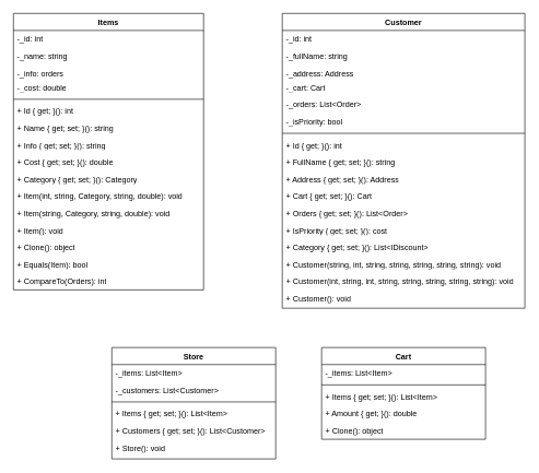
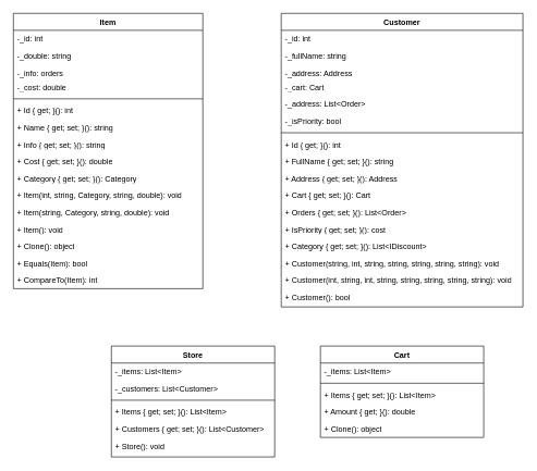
  <mxCell id="0" />
  <mxCell id="1" parent="0" />
- <mxCell id="2" value="Items" style="swimlane;fontStyle=1;align=center;verticalAlign=top;childLayout=stackLayout;horizontal=1;startSize=26;horizontalStack=0;resizeParent=1;resizeLast=0;collapsible=1;marginBottom=0;rounded=0;shadow=0;strokeWidth=1;" parent="1" vertex="1"><mxGeometry x="20" y="20" width="290" height="422" as="geometry"><mxRectangle x="230" y="140" width="160" height="26" as="alternateBounds" /></mxGeometry></mxCell>
+ <mxCell id="2" value="Item" style="swimlane;fontStyle=1;align=center;verticalAlign=top;childLayout=stackLayout;horizontal=1;startSize=26;horizontalStack=0;resizeParent=1;resizeLast=0;collapsible=1;marginBottom=0;rounded=0;shadow=0;strokeWidth=1;" parent="1" vertex="1"><mxGeometry x="20" y="20" width="290" height="422" as="geometry"><mxRectangle x="230" y="140" width="160" height="26" as="alternateBounds" /></mxGeometry></mxCell>
  <mxCell id="3" value="-_id: int" style="text;align=left;verticalAlign=top;spacingLeft=4;spacingRight=4;overflow=hidden;rotatable=0;points=[[0,0.5],[1,0.5]];portConstraint=eastwest;" parent="2" vertex="1"><mxGeometry y="26" width="290" height="26" as="geometry" /></mxCell>
- <mxCell id="4" value="-_name: string" style="text;align=left;verticalAlign=top;spacingLeft=4;spacingRight=4;overflow=hidden;rotatable=0;points=[[0,0.5],[1,0.5]];portConstraint=eastwest;rounded=0;shadow=0;html=0;" parent="2" vertex="1"><mxGeometry y="52" width="290" height="26" as="geometry" /></mxCell>
+ <mxCell id="4" value="-_double: string" style="text;align=left;verticalAlign=top;spacingLeft=4;spacingRight=4;overflow=hidden;rotatable=0;points=[[0,0.5],[1,0.5]];portConstraint=eastwest;rounded=0;shadow=0;html=0;" parent="2" vertex="1"><mxGeometry y="52" width="290" height="26" as="geometry" /></mxCell>
  <mxCell id="5" value="-_info: orders" style="text;align=left;verticalAlign=top;spacingLeft=4;spacingRight=4;overflow=hidden;rotatable=0;points=[[0,0.5],[1,0.5]];portConstraint=eastwest;rounded=0;shadow=0;html=0;" parent="2" vertex="1"><mxGeometry y="78" width="290" height="22" as="geometry" /></mxCell>
  <mxCell id="6" value="-_cost: double" style="text;strokeColor=none;fillColor=none;align=left;verticalAlign=top;spacingLeft=4;spacingRight=4;overflow=hidden;rotatable=0;points=[[0,0.5],[1,0.5]];portConstraint=eastwest;whiteSpace=wrap;html=1;" vertex="1" parent="2"><mxGeometry y="100" width="290" height="26" as="geometry" /></mxCell>
  <mxCell id="7" value="" style="line;html=1;strokeWidth=1;align=left;verticalAlign=middle;spacingTop=-1;spacingLeft=3;spacingRight=3;rotatable=0;labelPosition=right;points=[];portConstraint=eastwest;" parent="2" vertex="1"><mxGeometry y="126" width="290" height="10" as="geometry" /></mxCell>
  <mxCell id="8" value="+ Id { get; }(): int" style="text;align=left;verticalAlign=top;spacingLeft=4;spacingRight=4;overflow=hidden;rotatable=0;points=[[0,0.5],[1,0.5]];portConstraint=eastwest;" parent="2" vertex="1"><mxGeometry y="136" width="290" height="26" as="geometry" /></mxCell>
  <mxCell id="9" value="+ Name { get; set; }(): string" style="text;strokeColor=none;fillColor=none;align=left;verticalAlign=top;spacingLeft=4;spacingRight=4;overflow=hidden;rotatable=0;points=[[0,0.5],[1,0.5]];portConstraint=eastwest;whiteSpace=wrap;html=1;" vertex="1" parent="2"><mxGeometry y="162" width="290" height="26" as="geometry" /></mxCell>
  <mxCell id="10" value="+ Info { get; set; }(): string" style="text;strokeColor=none;fillColor=none;align=left;verticalAlign=top;spacingLeft=4;spacingRight=4;overflow=hidden;rotatable=0;points=[[0,0.5],[1,0.5]];portConstraint=eastwest;whiteSpace=wrap;html=1;" vertex="1" parent="2"><mxGeometry y="188" width="290" height="26" as="geometry" /></mxCell>
  <mxCell id="11" value="+ Cost { get; set; }(): double" style="text;strokeColor=none;fillColor=none;align=left;verticalAlign=top;spacingLeft=4;spacingRight=4;overflow=hidden;rotatable=0;points=[[0,0.5],[1,0.5]];portConstraint=eastwest;whiteSpace=wrap;html=1;" vertex="1" parent="2"><mxGeometry y="214" width="290" height="26" as="geometry" /></mxCell>
  <mxCell id="12" value="+ Category { get; set; }(): Category" style="text;strokeColor=none;fillColor=none;align=left;verticalAlign=top;spacingLeft=4;spacingRight=4;overflow=hidden;rotatable=0;points=[[0,0.5],[1,0.5]];portConstraint=eastwest;whiteSpace=wrap;html=1;" vertex="1" parent="2"><mxGeometry y="240" width="290" height="26" as="geometry" /></mxCell>
  <mxCell id="13" value="+ Item(int, string, Category, string, double): void" style="text;strokeColor=none;fillColor=none;align=left;verticalAlign=top;spacingLeft=4;spacingRight=4;overflow=hidden;rotatable=0;points=[[0,0.5],[1,0.5]];portConstraint=eastwest;whiteSpace=wrap;html=1;" vertex="1" parent="2"><mxGeometry y="266" width="290" height="26" as="geometry" /></mxCell>
  <mxCell id="14" value="+ Item(string, Category, string, double): void" style="text;strokeColor=none;fillColor=none;align=left;verticalAlign=top;spacingLeft=4;spacingRight=4;overflow=hidden;rotatable=0;points=[[0,0.5],[1,0.5]];portConstraint=eastwest;whiteSpace=wrap;html=1;" vertex="1" parent="2"><mxGeometry y="292" width="290" height="26" as="geometry" /></mxCell>
  <mxCell id="15" value="+ Item(): void" style="text;strokeColor=none;fillColor=none;align=left;verticalAlign=top;spacingLeft=4;spacingRight=4;overflow=hidden;rotatable=0;points=[[0,0.5],[1,0.5]];portConstraint=eastwest;whiteSpace=wrap;html=1;" vertex="1" parent="2"><mxGeometry y="318" width="290" height="26" as="geometry" /></mxCell>
  <mxCell id="16" value="+ Clone(): object" style="text;strokeColor=none;fillColor=none;align=left;verticalAlign=top;spacingLeft=4;spacingRight=4;overflow=hidden;rotatable=0;points=[[0,0.5],[1,0.5]];portConstraint=eastwest;whiteSpace=wrap;html=1;" vertex="1" parent="2"><mxGeometry y="344" width="290" height="26" as="geometry" /></mxCell>
  <mxCell id="17" value="+ Equals(Item): bool" style="text;strokeColor=none;fillColor=none;align=left;verticalAlign=top;spacingLeft=4;spacingRight=4;overflow=hidden;rotatable=0;points=[[0,0.5],[1,0.5]];portConstraint=eastwest;whiteSpace=wrap;html=1;" vertex="1" parent="2"><mxGeometry y="370" width="290" height="26" as="geometry" /></mxCell>
- <mxCell id="18" value="+ CompareTo(Orders): int" style="text;strokeColor=none;fillColor=none;align=left;verticalAlign=top;spacingLeft=4;spacingRight=4;overflow=hidden;rotatable=0;points=[[0,0.5],[1,0.5]];portConstraint=eastwest;whiteSpace=wrap;html=1;" vertex="1" parent="2"><mxGeometry y="396" width="290" height="26" as="geometry" /></mxCell>
+ <mxCell id="18" value="+ CompareTo(Item): int" style="text;strokeColor=none;fillColor=none;align=left;verticalAlign=top;spacingLeft=4;spacingRight=4;overflow=hidden;rotatable=0;points=[[0,0.5],[1,0.5]];portConstraint=eastwest;whiteSpace=wrap;html=1;" vertex="1" parent="2"><mxGeometry y="396" width="290" height="26" as="geometry" /></mxCell>
  <mxCell id="19" value="Customer" style="swimlane;fontStyle=1;align=center;verticalAlign=top;childLayout=stackLayout;horizontal=1;startSize=26;horizontalStack=0;resizeParent=1;resizeLast=0;collapsible=1;marginBottom=0;rounded=0;shadow=0;strokeWidth=1;" vertex="1" parent="1"><mxGeometry x="430" y="20" width="370" height="450" as="geometry"><mxRectangle x="230" y="140" width="160" height="26" as="alternateBounds" /></mxGeometry></mxCell>
  <mxCell id="20" value="-_id: int" style="text;align=left;verticalAlign=top;spacingLeft=4;spacingRight=4;overflow=hidden;rotatable=0;points=[[0,0.5],[1,0.5]];portConstraint=eastwest;" vertex="1" parent="19"><mxGeometry y="26" width="370" height="26" as="geometry" /></mxCell>
  <mxCell id="21" value="-_fullName: string" style="text;align=left;verticalAlign=top;spacingLeft=4;spacingRight=4;overflow=hidden;rotatable=0;points=[[0,0.5],[1,0.5]];portConstraint=eastwest;rounded=0;shadow=0;html=0;" vertex="1" parent="19"><mxGeometry y="52" width="370" height="26" as="geometry" /></mxCell>
  <mxCell id="22" value="-_address: Address   " style="text;align=left;verticalAlign=top;spacingLeft=4;spacingRight=4;overflow=hidden;rotatable=0;points=[[0,0.5],[1,0.5]];portConstraint=eastwest;rounded=0;shadow=0;html=0;" vertex="1" parent="19"><mxGeometry y="78" width="370" height="22" as="geometry" /></mxCell>
  <mxCell id="23" value="-_cart: Cart" style="text;strokeColor=none;fillColor=none;align=left;verticalAlign=top;spacingLeft=4;spacingRight=4;overflow=hidden;rotatable=0;points=[[0,0.5],[1,0.5]];portConstraint=eastwest;whiteSpace=wrap;html=1;" vertex="1" parent="19"><mxGeometry y="100" width="370" height="26" as="geometry" /></mxCell>
- <mxCell id="24" value="-_orders: List&amp;lt;Order&amp;gt;" style="text;strokeColor=none;fillColor=none;align=left;verticalAlign=top;spacingLeft=4;spacingRight=4;overflow=hidden;rotatable=0;points=[[0,0.5],[1,0.5]];portConstraint=eastwest;whiteSpace=wrap;html=1;" vertex="1" parent="19"><mxGeometry y="126" width="370" height="26" as="geometry" /></mxCell>
+ <mxCell id="24" value="-_address: List&amp;lt;Order&amp;gt;" style="text;strokeColor=none;fillColor=none;align=left;verticalAlign=top;spacingLeft=4;spacingRight=4;overflow=hidden;rotatable=0;points=[[0,0.5],[1,0.5]];portConstraint=eastwest;whiteSpace=wrap;html=1;" vertex="1" parent="19"><mxGeometry y="126" width="370" height="26" as="geometry" /></mxCell>
  <mxCell id="25" value="-_isPriority: bool" style="text;strokeColor=none;fillColor=none;align=left;verticalAlign=top;spacingLeft=4;spacingRight=4;overflow=hidden;rotatable=0;points=[[0,0.5],[1,0.5]];portConstraint=eastwest;whiteSpace=wrap;html=1;" vertex="1" parent="19"><mxGeometry y="152" width="370" height="26" as="geometry" /></mxCell>
  <mxCell id="26" value="" style="line;html=1;strokeWidth=1;align=left;verticalAlign=middle;spacingTop=-1;spacingLeft=3;spacingRight=3;rotatable=0;labelPosition=right;points=[];portConstraint=eastwest;" vertex="1" parent="19"><mxGeometry y="178" width="370" height="10" as="geometry" /></mxCell>
  <mxCell id="27" value="+ Id { get; }(): int" style="text;align=left;verticalAlign=top;spacingLeft=4;spacingRight=4;overflow=hidden;rotatable=0;points=[[0,0.5],[1,0.5]];portConstraint=eastwest;" vertex="1" parent="19"><mxGeometry y="188" width="370" height="26" as="geometry" /></mxCell>
  <mxCell id="28" value="+ FullName { get; set; }(): string" style="text;strokeColor=none;fillColor=none;align=left;verticalAlign=top;spacingLeft=4;spacingRight=4;overflow=hidden;rotatable=0;points=[[0,0.5],[1,0.5]];portConstraint=eastwest;whiteSpace=wrap;html=1;" vertex="1" parent="19"><mxGeometry y="214" width="370" height="26" as="geometry" /></mxCell>
  <mxCell id="29" value="+ Address { get; set; }(): Address" style="text;strokeColor=none;fillColor=none;align=left;verticalAlign=top;spacingLeft=4;spacingRight=4;overflow=hidden;rotatable=0;points=[[0,0.5],[1,0.5]];portConstraint=eastwest;whiteSpace=wrap;html=1;" vertex="1" parent="19"><mxGeometry y="240" width="370" height="26" as="geometry" /></mxCell>
  <mxCell id="30" value="+ Cart { get; set; }(): Cart" style="text;strokeColor=none;fillColor=none;align=left;verticalAlign=top;spacingLeft=4;spacingRight=4;overflow=hidden;rotatable=0;points=[[0,0.5],[1,0.5]];portConstraint=eastwest;whiteSpace=wrap;html=1;" vertex="1" parent="19"><mxGeometry y="266" width="370" height="26" as="geometry" /></mxCell>
  <mxCell id="31" value="+ Orders { get; set; }(): List&amp;lt;Order&amp;gt;" style="text;strokeColor=none;fillColor=none;align=left;verticalAlign=top;spacingLeft=4;spacingRight=4;overflow=hidden;rotatable=0;points=[[0,0.5],[1,0.5]];portConstraint=eastwest;whiteSpace=wrap;html=1;" vertex="1" parent="19"><mxGeometry y="292" width="370" height="26" as="geometry" /></mxCell>
  <mxCell id="32" value="+ IsPriority { get; set; }(): cost" style="text;strokeColor=none;fillColor=none;align=left;verticalAlign=top;spacingLeft=4;spacingRight=4;overflow=hidden;rotatable=0;points=[[0,0.5],[1,0.5]];portConstraint=eastwest;whiteSpace=wrap;html=1;" vertex="1" parent="19"><mxGeometry y="318" width="370" height="26" as="geometry" /></mxCell>
  <mxCell id="33" value="+ Category { get; set; }(): List&amp;lt;IDiscount&amp;gt;" style="text;strokeColor=none;fillColor=none;align=left;verticalAlign=top;spacingLeft=4;spacingRight=4;overflow=hidden;rotatable=0;points=[[0,0.5],[1,0.5]];portConstraint=eastwest;whiteSpace=wrap;html=1;" vertex="1" parent="19"><mxGeometry y="344" width="370" height="26" as="geometry" /></mxCell>
  <mxCell id="34" value="+ Customer(string, int, string, string, string, string, string): void" style="text;strokeColor=none;fillColor=none;align=left;verticalAlign=top;spacingLeft=4;spacingRight=4;overflow=hidden;rotatable=0;points=[[0,0.5],[1,0.5]];portConstraint=eastwest;whiteSpace=wrap;html=1;" vertex="1" parent="19"><mxGeometry y="370" width="370" height="26" as="geometry" /></mxCell>
  <mxCell id="35" value="+ Customer(int, string, int, string, string, string, string, string): void" style="text;strokeColor=none;fillColor=none;align=left;verticalAlign=top;spacingLeft=4;spacingRight=4;overflow=hidden;rotatable=0;points=[[0,0.5],[1,0.5]];portConstraint=eastwest;whiteSpace=wrap;html=1;" vertex="1" parent="19"><mxGeometry y="396" width="370" height="26" as="geometry" /></mxCell>
- <mxCell id="36" value="+ Customer(): void" style="text;strokeColor=none;fillColor=none;align=left;verticalAlign=top;spacingLeft=4;spacingRight=4;overflow=hidden;rotatable=0;points=[[0,0.5],[1,0.5]];portConstraint=eastwest;whiteSpace=wrap;html=1;" vertex="1" parent="19"><mxGeometry y="422" width="370" height="26" as="geometry" /></mxCell>
+ <mxCell id="36" value="+ Customer(): bool" style="text;strokeColor=none;fillColor=none;align=left;verticalAlign=top;spacingLeft=4;spacingRight=4;overflow=hidden;rotatable=0;points=[[0,0.5],[1,0.5]];portConstraint=eastwest;whiteSpace=wrap;html=1;" vertex="1" parent="19"><mxGeometry y="422" width="370" height="26" as="geometry" /></mxCell>
  <mxCell id="37" value="Store" style="swimlane;fontStyle=1;align=center;verticalAlign=top;childLayout=stackLayout;horizontal=1;startSize=26;horizontalStack=0;resizeParent=1;resizeLast=0;collapsible=1;marginBottom=0;rounded=0;shadow=0;strokeWidth=1;" vertex="1" parent="1"><mxGeometry x="170" y="530" width="250" height="170" as="geometry"><mxRectangle x="230" y="140" width="160" height="26" as="alternateBounds" /></mxGeometry></mxCell>
  <mxCell id="38" value="-_items: List&lt;Item&gt;" style="text;align=left;verticalAlign=top;spacingLeft=4;spacingRight=4;overflow=hidden;rotatable=0;points=[[0,0.5],[1,0.5]];portConstraint=eastwest;" vertex="1" parent="37"><mxGeometry y="26" width="250" height="26" as="geometry" /></mxCell>
  <mxCell id="39" value="-_customers: List&lt;Customer&gt;" style="text;align=left;verticalAlign=top;spacingLeft=4;spacingRight=4;overflow=hidden;rotatable=0;points=[[0,0.5],[1,0.5]];portConstraint=eastwest;rounded=0;shadow=0;html=0;" vertex="1" parent="37"><mxGeometry y="52" width="250" height="26" as="geometry" /></mxCell>
  <mxCell id="40" value="" style="line;html=1;strokeWidth=1;align=left;verticalAlign=middle;spacingTop=-1;spacingLeft=3;spacingRight=3;rotatable=0;labelPosition=right;points=[];portConstraint=eastwest;" vertex="1" parent="37"><mxGeometry y="78" width="250" height="10" as="geometry" /></mxCell>
  <mxCell id="41" value="+ Items { get; set; }(): List&lt;Item&gt;" style="text;align=left;verticalAlign=top;spacingLeft=4;spacingRight=4;overflow=hidden;rotatable=0;points=[[0,0.5],[1,0.5]];portConstraint=eastwest;" vertex="1" parent="37"><mxGeometry y="88" width="250" height="26" as="geometry" /></mxCell>
  <mxCell id="42" value="+ Customers { get; set; }(): List&amp;lt;Customer&amp;gt;" style="text;strokeColor=none;fillColor=none;align=left;verticalAlign=top;spacingLeft=4;spacingRight=4;overflow=hidden;rotatable=0;points=[[0,0.5],[1,0.5]];portConstraint=eastwest;whiteSpace=wrap;html=1;" vertex="1" parent="37"><mxGeometry y="114" width="250" height="26" as="geometry" /></mxCell>
  <mxCell id="43" value="+ Store&lt;span style=&quot;background-color: initial;&quot;&gt;(): void&lt;/span&gt;" style="text;strokeColor=none;fillColor=none;align=left;verticalAlign=top;spacingLeft=4;spacingRight=4;overflow=hidden;rotatable=0;points=[[0,0.5],[1,0.5]];portConstraint=eastwest;whiteSpace=wrap;html=1;" vertex="1" parent="37"><mxGeometry y="140" width="250" height="26" as="geometry" /></mxCell>
  <mxCell id="44" value="Cart" style="swimlane;fontStyle=1;align=center;verticalAlign=top;childLayout=stackLayout;horizontal=1;startSize=26;horizontalStack=0;resizeParent=1;resizeLast=0;collapsible=1;marginBottom=0;rounded=0;shadow=0;strokeWidth=1;" vertex="1" parent="1"><mxGeometry x="490" y="530" width="250" height="140" as="geometry"><mxRectangle x="230" y="140" width="160" height="26" as="alternateBounds" /></mxGeometry></mxCell>
  <mxCell id="45" value="-_items: List&lt;Item&gt;" style="text;align=left;verticalAlign=top;spacingLeft=4;spacingRight=4;overflow=hidden;rotatable=0;points=[[0,0.5],[1,0.5]];portConstraint=eastwest;" vertex="1" parent="44"><mxGeometry y="26" width="250" height="26" as="geometry" /></mxCell>
  <mxCell id="46" value="" style="line;html=1;strokeWidth=1;align=left;verticalAlign=middle;spacingTop=-1;spacingLeft=3;spacingRight=3;rotatable=0;labelPosition=right;points=[];portConstraint=eastwest;" vertex="1" parent="44"><mxGeometry y="52" width="250" height="10" as="geometry" /></mxCell>
  <mxCell id="47" value="+ Items { get; set; }(): List&lt;Item&gt;" style="text;align=left;verticalAlign=top;spacingLeft=4;spacingRight=4;overflow=hidden;rotatable=0;points=[[0,0.5],[1,0.5]];portConstraint=eastwest;" vertex="1" parent="44"><mxGeometry y="62" width="250" height="26" as="geometry" /></mxCell>
  <mxCell id="48" value="+ Amount { get; }(): double" style="text;strokeColor=none;fillColor=none;align=left;verticalAlign=top;spacingLeft=4;spacingRight=4;overflow=hidden;rotatable=0;points=[[0,0.5],[1,0.5]];portConstraint=eastwest;whiteSpace=wrap;html=1;" vertex="1" parent="44"><mxGeometry y="88" width="250" height="26" as="geometry" /></mxCell>
  <mxCell id="49" value="+ Clone&lt;span style=&quot;background-color: initial;&quot;&gt;(): object&lt;/span&gt;" style="text;strokeColor=none;fillColor=none;align=left;verticalAlign=top;spacingLeft=4;spacingRight=4;overflow=hidden;rotatable=0;points=[[0,0.5],[1,0.5]];portConstraint=eastwest;whiteSpace=wrap;html=1;" vertex="1" parent="44"><mxGeometry y="114" width="250" height="26" as="geometry" /></mxCell>
